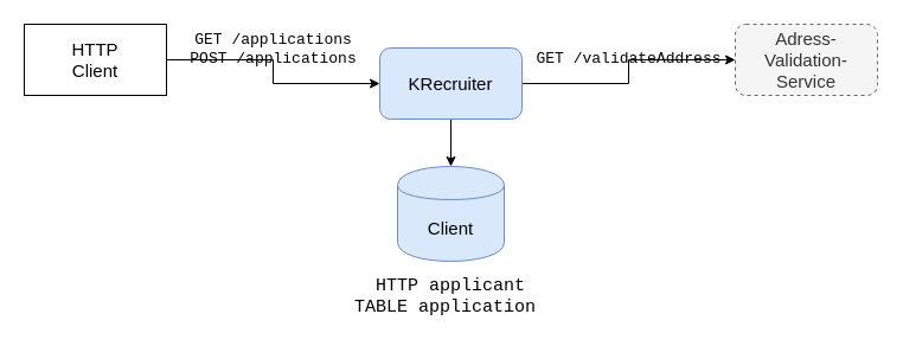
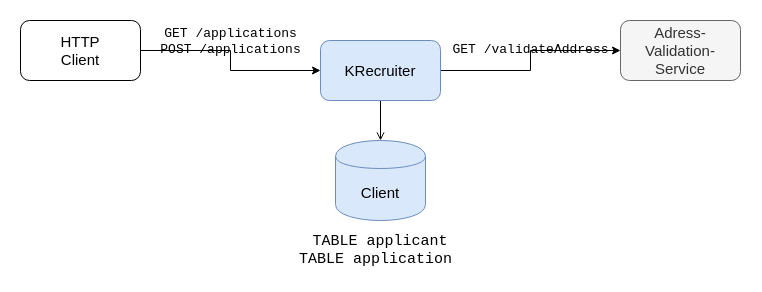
  <mxCell id="0" />
  <mxCell id="1" parent="0" />
  <mxCell id="2" value="GET&amp;nbsp;/validateAddress" style="edgeStyle=orthogonalEdgeStyle;rounded=0;orthogonalLoop=1;jettySize=auto;html=1;labelBackgroundColor=none;fontFamily=Courier New;fontSize=13;align=center;labelPosition=center;verticalLabelPosition=top;verticalAlign=bottom;" edge="1" parent="1" source="4" target="6"><mxGeometry relative="1" as="geometry" /></mxCell>
- <mxCell id="3" value="" style="edgeStyle=orthogonalEdgeStyle;rounded=0;orthogonalLoop=1;jettySize=auto;html=1;labelBackgroundColor=none;fontFamily=Courier New;fontSize=15;align=left;" edge="1" parent="1" source="4" target="5"><mxGeometry relative="1" as="geometry" /></mxCell>
+ <mxCell id="3" value="" style="edgeStyle=orthogonalEdgeStyle;rounded=0;orthogonalLoop=1;jettySize=auto;html=1;labelBackgroundColor=none;fontFamily=Courier New;fontSize=15;align=left;endArrow=open;" edge="1" parent="1" source="4" target="5"><mxGeometry relative="1" as="geometry" /></mxCell>
  <mxCell id="4" value="KRecruiter" style="rounded=1;whiteSpace=wrap;html=1;fillColor=#dae8fc;strokeColor=#6c8ebf;fontSize=15;" vertex="1" parent="1"><mxGeometry x="320" y="40" width="120" height="60" as="geometry" /></mxCell>
  <mxCell id="5" value="Client" style="shape=cylinder;whiteSpace=wrap;html=1;boundedLbl=1;backgroundOutline=1;fillColor=#dae8fc;strokeColor=#6c8ebf;fontSize=15;" vertex="1" parent="1"><mxGeometry x="335" y="140" width="90" height="80" as="geometry" /></mxCell>
- <mxCell id="6" value="Adress-Validation-Service" style="rounded=1;whiteSpace=wrap;html=1;fillColor=#f5f5f5;strokeColor=#666666;fontColor=#333333;fontSize=15;dashed=1;" vertex="1" parent="1"><mxGeometry x="620" y="20" width="120" height="60" as="geometry" /></mxCell>
+ <mxCell id="6" value="Adress-Validation-Service" style="rounded=1;whiteSpace=wrap;html=1;fillColor=#f5f5f5;strokeColor=#666666;fontColor=#333333;fontSize=15;" vertex="1" parent="1"><mxGeometry x="620" y="20" width="120" height="60" as="geometry" /></mxCell>
  <mxCell id="7" value="&lt;font face=&quot;Courier New&quot; style=&quot;font-size: 13px;&quot;&gt;GET /applications&lt;br style=&quot;font-size: 13px;&quot;&gt;POST /applications&lt;/font&gt;" style="edgeStyle=orthogonalEdgeStyle;rounded=0;orthogonalLoop=1;jettySize=auto;html=1;fontSize=13;labelBackgroundColor=none;labelPosition=center;verticalLabelPosition=top;align=center;verticalAlign=bottom;" edge="1" parent="1" source="8" target="4"><mxGeometry relative="1" as="geometry" /></mxCell>
- <mxCell id="8" value="HTTP &lt;br&gt;Client" style="whiteSpace=wrap;html=1;fontSize=15;rounded=0;" vertex="1" parent="1"><mxGeometry x="20" y="20" width="120" height="60" as="geometry" /></mxCell>
- <mxCell id="9" value="HTTP&amp;nbsp;applicant&lt;br&gt;TABLE application&amp;nbsp;" style="text;html=1;strokeColor=none;fillColor=none;align=center;verticalAlign=middle;whiteSpace=wrap;rounded=0;fontSize=15;fontFamily=Courier New;" vertex="1" parent="1"><mxGeometry x="295" y="230" width="170" height="40" as="geometry" /></mxCell>
+ <mxCell id="8" value="HTTP &lt;br&gt;Client" style="rounded=1;whiteSpace=wrap;html=1;fontSize=15;" vertex="1" parent="1"><mxGeometry x="20" y="20" width="120" height="60" as="geometry" /></mxCell>
+ <mxCell id="9" value="TABLE&amp;nbsp;applicant&lt;br&gt;TABLE application&amp;nbsp;" style="text;html=1;strokeColor=none;fillColor=none;align=center;verticalAlign=middle;whiteSpace=wrap;rounded=0;fontSize=15;fontFamily=Courier New;" vertex="1" parent="1"><mxGeometry x="295" y="230" width="170" height="40" as="geometry" /></mxCell>
